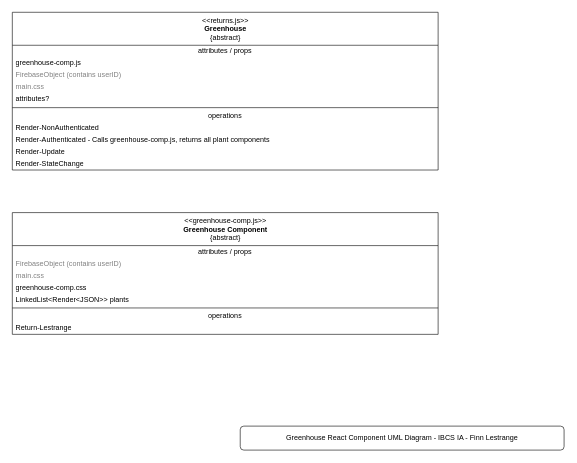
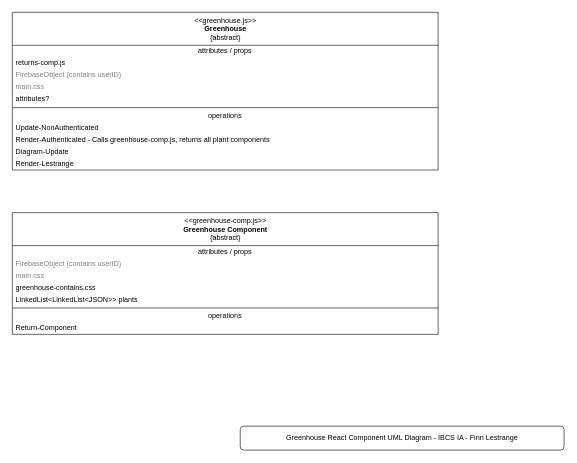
  <mxCell id="0" />
  <mxCell id="1" parent="0" />
  <mxCell id="2" value="Greenhouse React Component UML Diagram - IBCS IA - Finn Lestrange" style="rounded=1;whiteSpace=wrap;html=1;" vertex="1" parent="1"><mxGeometry x="400" y="710" width="540" height="40" as="geometry" /></mxCell>
- <mxCell id="3" value="&amp;lt;&amp;lt;returns.js&amp;gt;&amp;gt;&lt;br&gt;&lt;b&gt;Greenhouse&lt;/b&gt;&lt;br&gt;{abstract}" style="swimlane;fontStyle=0;align=center;verticalAlign=top;childLayout=stackLayout;horizontal=1;startSize=55;horizontalStack=0;resizeParent=1;resizeParentMax=0;resizeLast=0;collapsible=0;marginBottom=0;html=1;" vertex="1" parent="1"><mxGeometry x="20" y="20" width="710" height="263" as="geometry" /></mxCell>
+ <mxCell id="3" value="&amp;lt;&amp;lt;greenhouse.js&amp;gt;&amp;gt;&lt;br&gt;&lt;b&gt;Greenhouse&lt;/b&gt;&lt;br&gt;{abstract}" style="swimlane;fontStyle=0;align=center;verticalAlign=top;childLayout=stackLayout;horizontal=1;startSize=55;horizontalStack=0;resizeParent=1;resizeParentMax=0;resizeLast=0;collapsible=0;marginBottom=0;html=1;" vertex="1" parent="1"><mxGeometry x="20" y="20" width="710" height="263" as="geometry" /></mxCell>
  <mxCell id="4" value="attributes / props" style="text;html=1;strokeColor=none;fillColor=none;align=center;verticalAlign=middle;spacingLeft=4;spacingRight=4;overflow=hidden;rotatable=0;points=[[0,0.5],[1,0.5]];portConstraint=eastwest;" vertex="1" parent="3"><mxGeometry y="55" width="710" height="20" as="geometry" /></mxCell>
- <mxCell id="5" value="greenhouse-comp.js" style="text;html=1;strokeColor=none;fillColor=none;align=left;verticalAlign=middle;spacingLeft=4;spacingRight=4;overflow=hidden;rotatable=0;points=[[0,0.5],[1,0.5]];portConstraint=eastwest;" vertex="1" parent="3"><mxGeometry y="75" width="710" height="20" as="geometry" /></mxCell>
+ <mxCell id="5" value="returns-comp.js" style="text;html=1;strokeColor=none;fillColor=none;align=left;verticalAlign=middle;spacingLeft=4;spacingRight=4;overflow=hidden;rotatable=0;points=[[0,0.5],[1,0.5]];portConstraint=eastwest;" vertex="1" parent="3"><mxGeometry y="75" width="710" height="20" as="geometry" /></mxCell>
  <mxCell id="6" value="FirebaseObject (contains userID)" style="text;html=1;strokeColor=none;fillColor=none;align=left;verticalAlign=middle;spacingLeft=4;spacingRight=4;overflow=hidden;rotatable=0;points=[[0,0.5],[1,0.5]];portConstraint=eastwest;fontColor=#808080;" vertex="1" parent="3"><mxGeometry y="95" width="710" height="20" as="geometry" /></mxCell>
  <mxCell id="7" value="main.css" style="text;html=1;strokeColor=none;fillColor=none;align=left;verticalAlign=middle;spacingLeft=4;spacingRight=4;overflow=hidden;rotatable=0;points=[[0,0.5],[1,0.5]];portConstraint=eastwest;fontColor=#808080;" vertex="1" parent="3"><mxGeometry y="115" width="710" height="20" as="geometry" /></mxCell>
  <mxCell id="8" value="attributes?" style="text;html=1;strokeColor=none;fillColor=none;align=left;verticalAlign=middle;spacingLeft=4;spacingRight=4;overflow=hidden;rotatable=0;points=[[0,0.5],[1,0.5]];portConstraint=eastwest;" vertex="1" parent="3"><mxGeometry y="135" width="710" height="20" as="geometry" /></mxCell>
  <mxCell id="9" value="" style="line;strokeWidth=1;fillColor=none;align=left;verticalAlign=middle;spacingTop=-1;spacingLeft=3;spacingRight=3;rotatable=0;labelPosition=right;points=[];portConstraint=eastwest;" vertex="1" parent="3"><mxGeometry y="155" width="710" height="8" as="geometry" /></mxCell>
  <mxCell id="10" value="operations" style="text;html=1;strokeColor=none;fillColor=none;align=center;verticalAlign=middle;spacingLeft=4;spacingRight=4;overflow=hidden;rotatable=0;points=[[0,0.5],[1,0.5]];portConstraint=eastwest;" vertex="1" parent="3"><mxGeometry y="163" width="710" height="20" as="geometry" /></mxCell>
- <mxCell id="11" value="Render-NonAuthenticated" style="text;html=1;strokeColor=none;fillColor=none;align=left;verticalAlign=middle;spacingLeft=4;spacingRight=4;overflow=hidden;rotatable=0;points=[[0,0.5],[1,0.5]];portConstraint=eastwest;" vertex="1" parent="3"><mxGeometry y="183" width="710" height="20" as="geometry" /></mxCell>
+ <mxCell id="11" value="Update-NonAuthenticated" style="text;html=1;strokeColor=none;fillColor=none;align=left;verticalAlign=middle;spacingLeft=4;spacingRight=4;overflow=hidden;rotatable=0;points=[[0,0.5],[1,0.5]];portConstraint=eastwest;" vertex="1" parent="3"><mxGeometry y="183" width="710" height="20" as="geometry" /></mxCell>
  <mxCell id="12" value="Render-Authenticated - Calls greenhouse-comp.js, returns all plant components" style="text;html=1;strokeColor=none;fillColor=none;align=left;verticalAlign=middle;spacingLeft=4;spacingRight=4;overflow=hidden;rotatable=0;points=[[0,0.5],[1,0.5]];portConstraint=eastwest;" vertex="1" parent="3"><mxGeometry y="203" width="710" height="20" as="geometry" /></mxCell>
- <mxCell id="13" value="Render-Update" style="text;html=1;strokeColor=none;fillColor=none;align=left;verticalAlign=middle;spacingLeft=4;spacingRight=4;overflow=hidden;rotatable=0;points=[[0,0.5],[1,0.5]];portConstraint=eastwest;" vertex="1" parent="3"><mxGeometry y="223" width="710" height="20" as="geometry" /></mxCell>
- <mxCell id="14" value="Render-StateChange" style="text;html=1;strokeColor=none;fillColor=none;align=left;verticalAlign=middle;spacingLeft=4;spacingRight=4;overflow=hidden;rotatable=0;points=[[0,0.5],[1,0.5]];portConstraint=eastwest;" vertex="1" parent="3"><mxGeometry y="243" width="710" height="20" as="geometry" /></mxCell>
+ <mxCell id="13" value="Diagram-Update" style="text;html=1;strokeColor=none;fillColor=none;align=left;verticalAlign=middle;spacingLeft=4;spacingRight=4;overflow=hidden;rotatable=0;points=[[0,0.5],[1,0.5]];portConstraint=eastwest;" vertex="1" parent="3"><mxGeometry y="223" width="710" height="20" as="geometry" /></mxCell>
+ <mxCell id="14" value="Render-Lestrange" style="text;html=1;strokeColor=none;fillColor=none;align=left;verticalAlign=middle;spacingLeft=4;spacingRight=4;overflow=hidden;rotatable=0;points=[[0,0.5],[1,0.5]];portConstraint=eastwest;" vertex="1" parent="3"><mxGeometry y="243" width="710" height="20" as="geometry" /></mxCell>
  <mxCell id="15" value="&amp;lt;&amp;lt;greenhouse-comp.js&amp;gt;&amp;gt;&lt;br&gt;&lt;b&gt;Greenhouse Component&lt;/b&gt;&lt;br&gt;{abstract}" style="swimlane;fontStyle=0;align=center;verticalAlign=top;childLayout=stackLayout;horizontal=1;startSize=55;horizontalStack=0;resizeParent=1;resizeParentMax=0;resizeLast=0;collapsible=0;marginBottom=0;html=1;" vertex="1" parent="1"><mxGeometry x="20" y="354" width="710" height="203" as="geometry" /></mxCell>
  <mxCell id="16" value="attributes / props" style="text;html=1;strokeColor=none;fillColor=none;align=center;verticalAlign=middle;spacingLeft=4;spacingRight=4;overflow=hidden;rotatable=0;points=[[0,0.5],[1,0.5]];portConstraint=eastwest;" vertex="1" parent="15"><mxGeometry y="55" width="710" height="20" as="geometry" /></mxCell>
  <mxCell id="17" value="FirebaseObject (contains userID)" style="text;html=1;strokeColor=none;fillColor=none;align=left;verticalAlign=middle;spacingLeft=4;spacingRight=4;overflow=hidden;rotatable=0;points=[[0,0.5],[1,0.5]];portConstraint=eastwest;fontColor=#808080;" vertex="1" parent="15"><mxGeometry y="75" width="710" height="20" as="geometry" /></mxCell>
  <mxCell id="18" value="main.css" style="text;html=1;strokeColor=none;fillColor=none;align=left;verticalAlign=middle;spacingLeft=4;spacingRight=4;overflow=hidden;rotatable=0;points=[[0,0.5],[1,0.5]];portConstraint=eastwest;fontColor=#808080;" vertex="1" parent="15"><mxGeometry y="95" width="710" height="20" as="geometry" /></mxCell>
- <mxCell id="19" value="&lt;font color=&quot;#000000&quot;&gt;greenhouse-comp.css&lt;/font&gt;" style="text;html=1;strokeColor=none;fillColor=none;align=left;verticalAlign=middle;spacingLeft=4;spacingRight=4;overflow=hidden;rotatable=0;points=[[0,0.5],[1,0.5]];portConstraint=eastwest;fontColor=#808080;" vertex="1" parent="15"><mxGeometry y="115" width="710" height="20" as="geometry" /></mxCell>
- <mxCell id="20" value="&lt;font color=&quot;#000000&quot;&gt;LinkedList&amp;lt;Render&amp;lt;JSON&amp;gt;&amp;gt; plants&lt;/font&gt;" style="text;html=1;strokeColor=none;fillColor=none;align=left;verticalAlign=middle;spacingLeft=4;spacingRight=4;overflow=hidden;rotatable=0;points=[[0,0.5],[1,0.5]];portConstraint=eastwest;fontColor=#808080;" vertex="1" parent="15"><mxGeometry y="135" width="710" height="20" as="geometry" /></mxCell>
+ <mxCell id="19" value="&lt;font color=&quot;#000000&quot;&gt;greenhouse-contains.css&lt;/font&gt;" style="text;html=1;strokeColor=none;fillColor=none;align=left;verticalAlign=middle;spacingLeft=4;spacingRight=4;overflow=hidden;rotatable=0;points=[[0,0.5],[1,0.5]];portConstraint=eastwest;fontColor=#808080;" vertex="1" parent="15"><mxGeometry y="115" width="710" height="20" as="geometry" /></mxCell>
+ <mxCell id="20" value="&lt;font color=&quot;#000000&quot;&gt;LinkedList&amp;lt;LinkedList&amp;lt;JSON&amp;gt;&amp;gt; plants&lt;/font&gt;" style="text;html=1;strokeColor=none;fillColor=none;align=left;verticalAlign=middle;spacingLeft=4;spacingRight=4;overflow=hidden;rotatable=0;points=[[0,0.5],[1,0.5]];portConstraint=eastwest;fontColor=#808080;" vertex="1" parent="15"><mxGeometry y="135" width="710" height="20" as="geometry" /></mxCell>
  <mxCell id="21" value="" style="line;strokeWidth=1;fillColor=none;align=left;verticalAlign=middle;spacingTop=-1;spacingLeft=3;spacingRight=3;rotatable=0;labelPosition=right;points=[];portConstraint=eastwest;" vertex="1" parent="15"><mxGeometry y="155" width="710" height="8" as="geometry" /></mxCell>
  <mxCell id="22" value="operations" style="text;html=1;strokeColor=none;fillColor=none;align=center;verticalAlign=middle;spacingLeft=4;spacingRight=4;overflow=hidden;rotatable=0;points=[[0,0.5],[1,0.5]];portConstraint=eastwest;" vertex="1" parent="15"><mxGeometry y="163" width="710" height="20" as="geometry" /></mxCell>
- <mxCell id="23" value="Return-Lestrange" style="text;html=1;strokeColor=none;fillColor=none;align=left;verticalAlign=middle;spacingLeft=4;spacingRight=4;overflow=hidden;rotatable=0;points=[[0,0.5],[1,0.5]];portConstraint=eastwest;" vertex="1" parent="15"><mxGeometry y="183" width="710" height="20" as="geometry" /></mxCell>
+ <mxCell id="23" value="Return-Component" style="text;html=1;strokeColor=none;fillColor=none;align=left;verticalAlign=middle;spacingLeft=4;spacingRight=4;overflow=hidden;rotatable=0;points=[[0,0.5],[1,0.5]];portConstraint=eastwest;" vertex="1" parent="15"><mxGeometry y="183" width="710" height="20" as="geometry" /></mxCell>
